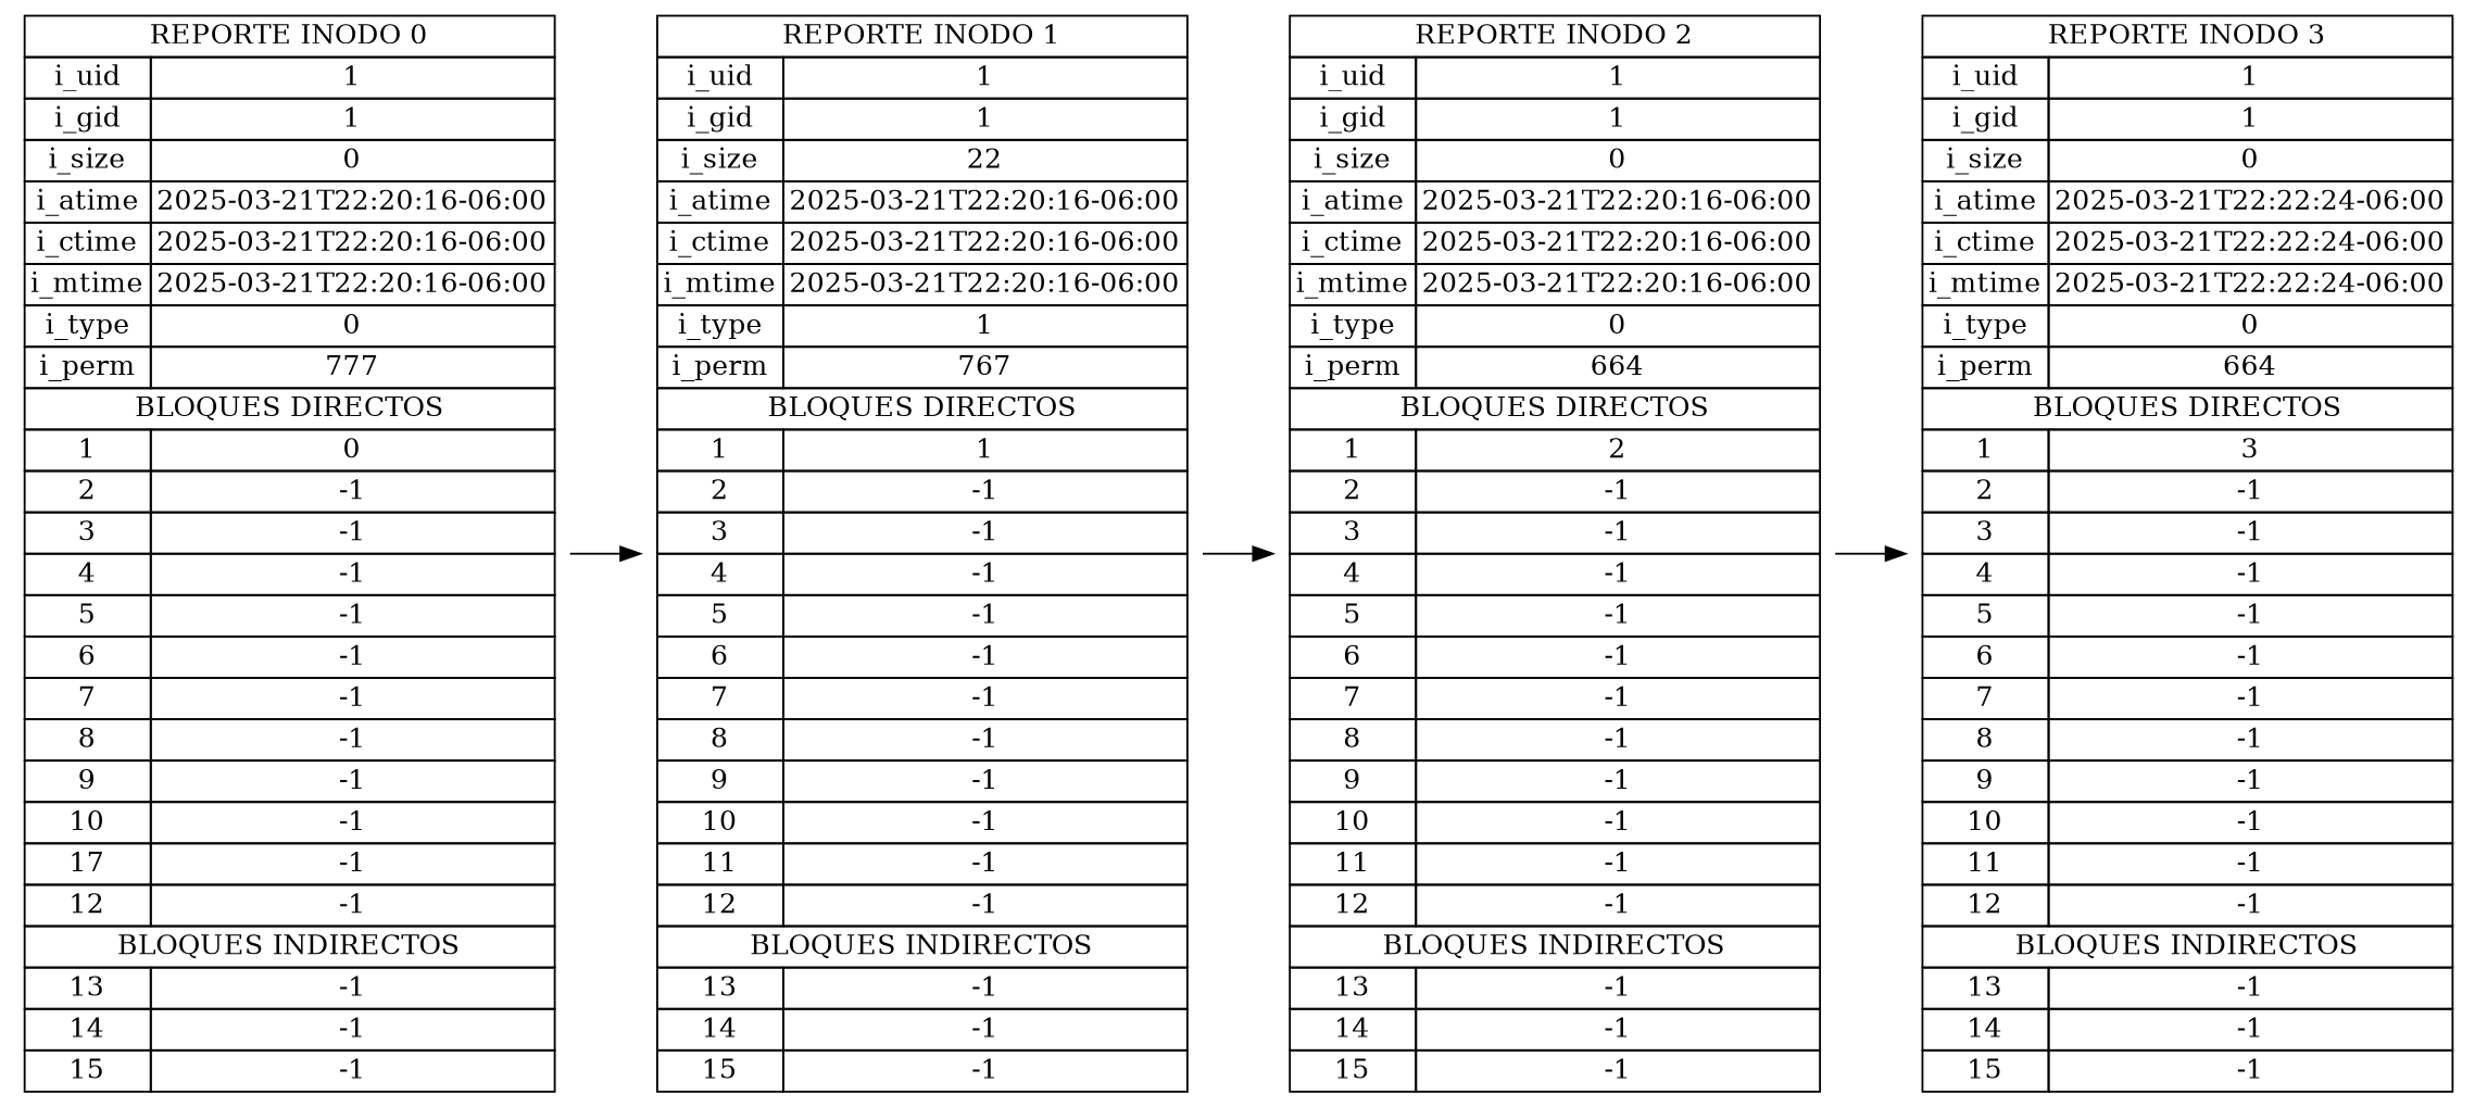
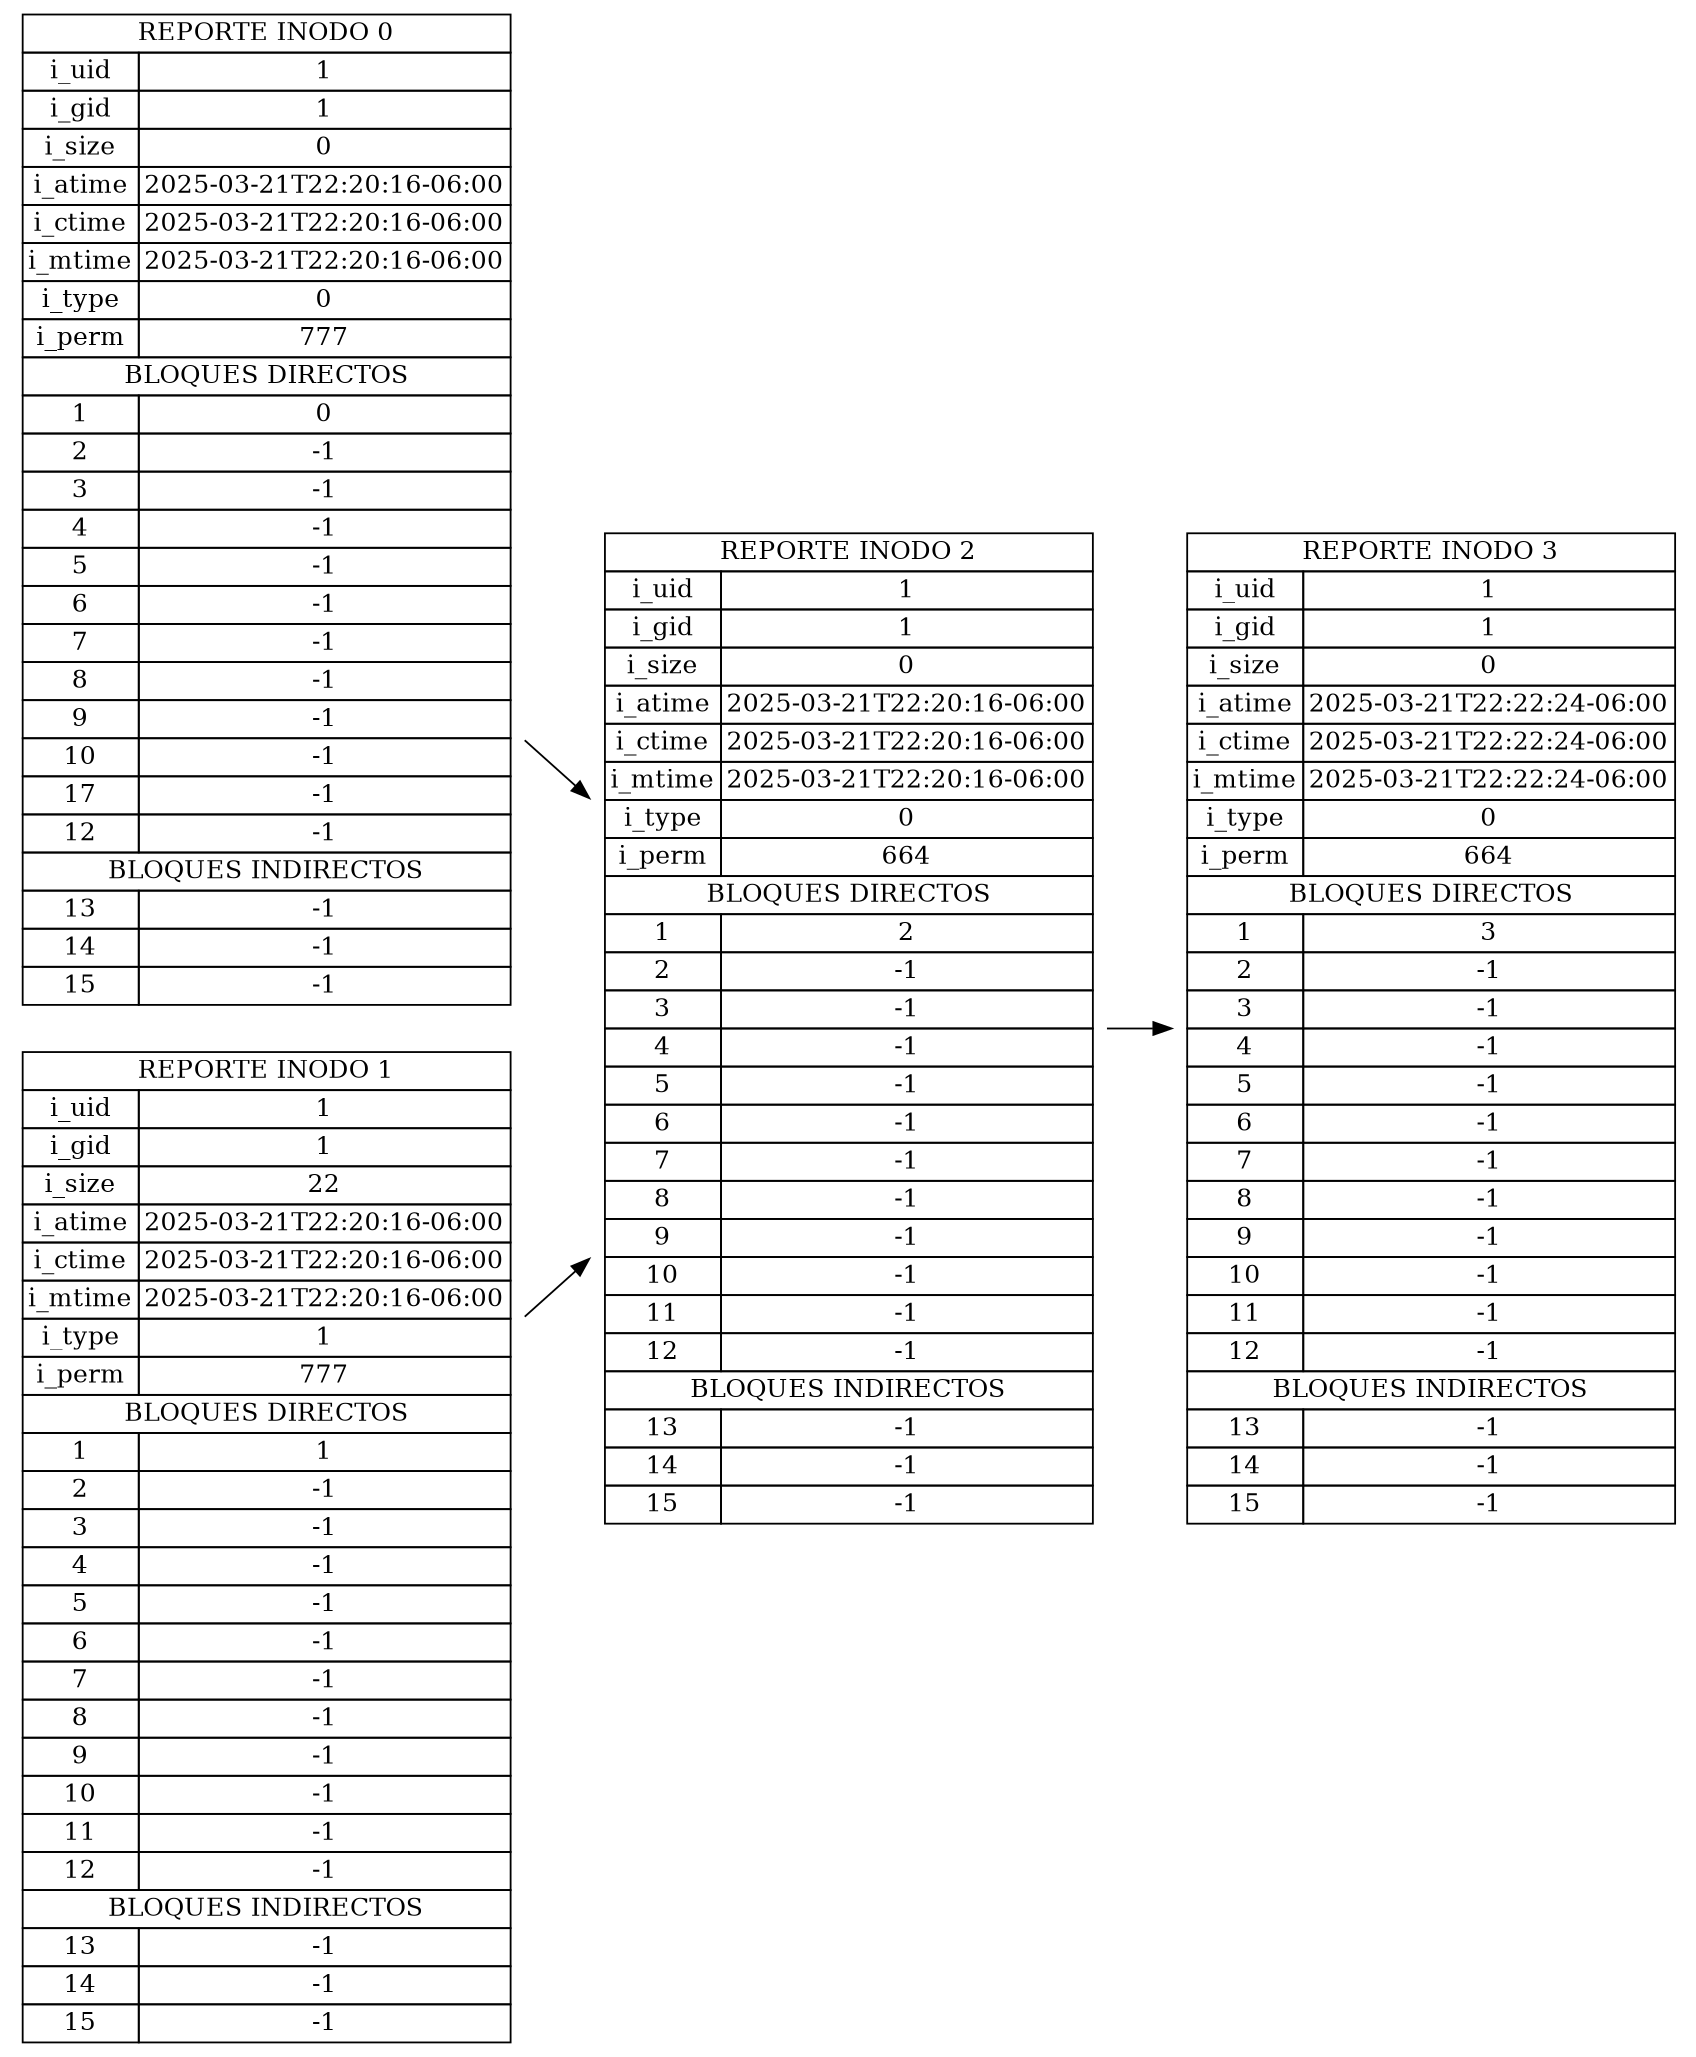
  digraph {
    rankdir=LR
    node [shape=plaintext]
    n1 [label=<<TABLE BORDER="0" CELLBORDER="1" CELLSPACING="0">     <TR><TD COLSPAN="2">REPORTE INODO 0</TD></TR>     <TR><TD>i_uid</TD><TD>1</TD></TR>     <TR><TD>i_gid</TD><TD>1</TD></TR>     <TR><TD>i_size</TD><TD>0</TD></TR>     <TR><TD>i_atime</TD><TD>2025-03-21T22:20:16-06:00</TD></TR>     <TR><TD>i_ctime</TD><TD>2025-03-21T22:20:16-06:00</TD></TR>     <TR><TD>i_mtime</TD><TD>2025-03-21T22:20:16-06:00</TD></TR>     <TR><TD>i_type</TD><TD>0</TD></TR>     <TR><TD>i_perm</TD><TD>777</TD></TR>     <TR><TD COLSPAN="2">BLOQUES DIRECTOS</TD></TR>     <TR><TD>1</TD><TD>0</TD></TR>     <TR><TD>2</TD><TD>-1</TD></TR>     <TR><TD>3</TD><TD>-1</TD></TR>     <TR><TD>4</TD><TD>-1</TD></TR>     <TR><TD>5</TD><TD>-1</TD></TR>     <TR><TD>6</TD><TD>-1</TD></TR>     <TR><TD>7</TD><TD>-1</TD></TR>     <TR><TD>8</TD><TD>-1</TD></TR>     <TR><TD>9</TD><TD>-1</TD></TR>     <TR><TD>10</TD><TD>-1</TD></TR>     <TR><TD>17</TD><TD>-1</TD></TR>     <TR><TD>12</TD><TD>-1</TD></TR>     <TR><TD COLSPAN="2">BLOQUES INDIRECTOS</TD></TR>     <TR><TD>13</TD><TD>-1</TD></TR>     <TR><TD>14</TD><TD>-1</TD></TR>     <TR><TD>15</TD><TD>-1</TD></TR>   </TABLE>>]
-   n2 [label=<<TABLE BORDER="0" CELLBORDER="1" CELLSPACING="0">     <TR><TD COLSPAN="2">REPORTE INODO 1</TD></TR>     <TR><TD>i_uid</TD><TD>1</TD></TR>     <TR><TD>i_gid</TD><TD>1</TD></TR>     <TR><TD>i_size</TD><TD>22</TD></TR>     <TR><TD>i_atime</TD><TD>2025-03-21T22:20:16-06:00</TD></TR>     <TR><TD>i_ctime</TD><TD>2025-03-21T22:20:16-06:00</TD></TR>     <TR><TD>i_mtime</TD><TD>2025-03-21T22:20:16-06:00</TD></TR>     <TR><TD>i_type</TD><TD>1</TD></TR>     <TR><TD>i_perm</TD><TD>767</TD></TR>     <TR><TD COLSPAN="2">BLOQUES DIRECTOS</TD></TR>     <TR><TD>1</TD><TD>1</TD></TR>     <TR><TD>2</TD><TD>-1</TD></TR>     <TR><TD>3</TD><TD>-1</TD></TR>     <TR><TD>4</TD><TD>-1</TD></TR>     <TR><TD>5</TD><TD>-1</TD></TR>     <TR><TD>6</TD><TD>-1</TD></TR>     <TR><TD>7</TD><TD>-1</TD></TR>     <TR><TD>8</TD><TD>-1</TD></TR>     <TR><TD>9</TD><TD>-1</TD></TR>     <TR><TD>10</TD><TD>-1</TD></TR>     <TR><TD>11</TD><TD>-1</TD></TR>     <TR><TD>12</TD><TD>-1</TD></TR>     <TR><TD COLSPAN="2">BLOQUES INDIRECTOS</TD></TR>     <TR><TD>13</TD><TD>-1</TD></TR>     <TR><TD>14</TD><TD>-1</TD></TR>     <TR><TD>15</TD><TD>-1</TD></TR>   </TABLE>>]
+   n2 [label=<<TABLE BORDER="0" CELLBORDER="1" CELLSPACING="0">     <TR><TD COLSPAN="2">REPORTE INODO 1</TD></TR>     <TR><TD>i_uid</TD><TD>1</TD></TR>     <TR><TD>i_gid</TD><TD>1</TD></TR>     <TR><TD>i_size</TD><TD>22</TD></TR>     <TR><TD>i_atime</TD><TD>2025-03-21T22:20:16-06:00</TD></TR>     <TR><TD>i_ctime</TD><TD>2025-03-21T22:20:16-06:00</TD></TR>     <TR><TD>i_mtime</TD><TD>2025-03-21T22:20:16-06:00</TD></TR>     <TR><TD>i_type</TD><TD>1</TD></TR>     <TR><TD>i_perm</TD><TD>777</TD></TR>     <TR><TD COLSPAN="2">BLOQUES DIRECTOS</TD></TR>     <TR><TD>1</TD><TD>1</TD></TR>     <TR><TD>2</TD><TD>-1</TD></TR>     <TR><TD>3</TD><TD>-1</TD></TR>     <TR><TD>4</TD><TD>-1</TD></TR>     <TR><TD>5</TD><TD>-1</TD></TR>     <TR><TD>6</TD><TD>-1</TD></TR>     <TR><TD>7</TD><TD>-1</TD></TR>     <TR><TD>8</TD><TD>-1</TD></TR>     <TR><TD>9</TD><TD>-1</TD></TR>     <TR><TD>10</TD><TD>-1</TD></TR>     <TR><TD>11</TD><TD>-1</TD></TR>     <TR><TD>12</TD><TD>-1</TD></TR>     <TR><TD COLSPAN="2">BLOQUES INDIRECTOS</TD></TR>     <TR><TD>13</TD><TD>-1</TD></TR>     <TR><TD>14</TD><TD>-1</TD></TR>     <TR><TD>15</TD><TD>-1</TD></TR>   </TABLE>>]
    n3 [label=<<TABLE BORDER="0" CELLBORDER="1" CELLSPACING="0">     <TR><TD COLSPAN="2">REPORTE INODO 2</TD></TR>     <TR><TD>i_uid</TD><TD>1</TD></TR>     <TR><TD>i_gid</TD><TD>1</TD></TR>     <TR><TD>i_size</TD><TD>0</TD></TR>     <TR><TD>i_atime</TD><TD>2025-03-21T22:20:16-06:00</TD></TR>     <TR><TD>i_ctime</TD><TD>2025-03-21T22:20:16-06:00</TD></TR>     <TR><TD>i_mtime</TD><TD>2025-03-21T22:20:16-06:00</TD></TR>     <TR><TD>i_type</TD><TD>0</TD></TR>     <TR><TD>i_perm</TD><TD>664</TD></TR>     <TR><TD COLSPAN="2">BLOQUES DIRECTOS</TD></TR>     <TR><TD>1</TD><TD>2</TD></TR>     <TR><TD>2</TD><TD>-1</TD></TR>     <TR><TD>3</TD><TD>-1</TD></TR>     <TR><TD>4</TD><TD>-1</TD></TR>     <TR><TD>5</TD><TD>-1</TD></TR>     <TR><TD>6</TD><TD>-1</TD></TR>     <TR><TD>7</TD><TD>-1</TD></TR>     <TR><TD>8</TD><TD>-1</TD></TR>     <TR><TD>9</TD><TD>-1</TD></TR>     <TR><TD>10</TD><TD>-1</TD></TR>     <TR><TD>11</TD><TD>-1</TD></TR>     <TR><TD>12</TD><TD>-1</TD></TR>     <TR><TD COLSPAN="2">BLOQUES INDIRECTOS</TD></TR>     <TR><TD>13</TD><TD>-1</TD></TR>     <TR><TD>14</TD><TD>-1</TD></TR>     <TR><TD>15</TD><TD>-1</TD></TR>   </TABLE>>]
    n4 [label=<<TABLE BORDER="0" CELLBORDER="1" CELLSPACING="0">     <TR><TD COLSPAN="2">REPORTE INODO 3</TD></TR>     <TR><TD>i_uid</TD><TD>1</TD></TR>     <TR><TD>i_gid</TD><TD>1</TD></TR>     <TR><TD>i_size</TD><TD>0</TD></TR>     <TR><TD>i_atime</TD><TD>2025-03-21T22:22:24-06:00</TD></TR>     <TR><TD>i_ctime</TD><TD>2025-03-21T22:22:24-06:00</TD></TR>     <TR><TD>i_mtime</TD><TD>2025-03-21T22:22:24-06:00</TD></TR>     <TR><TD>i_type</TD><TD>0</TD></TR>     <TR><TD>i_perm</TD><TD>664</TD></TR>     <TR><TD COLSPAN="2">BLOQUES DIRECTOS</TD></TR>     <TR><TD>1</TD><TD>3</TD></TR>     <TR><TD>2</TD><TD>-1</TD></TR>     <TR><TD>3</TD><TD>-1</TD></TR>     <TR><TD>4</TD><TD>-1</TD></TR>     <TR><TD>5</TD><TD>-1</TD></TR>     <TR><TD>6</TD><TD>-1</TD></TR>     <TR><TD>7</TD><TD>-1</TD></TR>     <TR><TD>8</TD><TD>-1</TD></TR>     <TR><TD>9</TD><TD>-1</TD></TR>     <TR><TD>10</TD><TD>-1</TD></TR>     <TR><TD>11</TD><TD>-1</TD></TR>     <TR><TD>12</TD><TD>-1</TD></TR>     <TR><TD COLSPAN="2">BLOQUES INDIRECTOS</TD></TR>     <TR><TD>13</TD><TD>-1</TD></TR>     <TR><TD>14</TD><TD>-1</TD></TR>     <TR><TD>15</TD><TD>-1</TD></TR>   </TABLE>>]
-   n1 -> n2
+   n1 -> n3
    n2 -> n3
    n3 -> n4
  }
